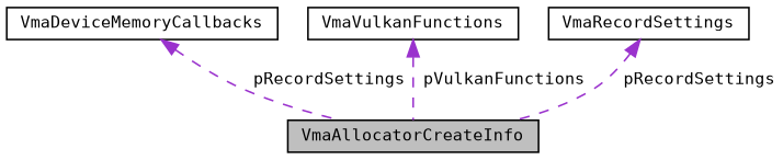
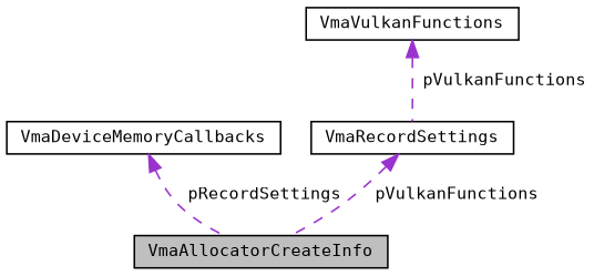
  digraph {
    fontname="DejaVu Sans Mono"
    node [color=black fillcolor=white fontname="DejaVu Sans Mono" fontsize=10 shape=record style=filled]
    edge [color=darkorchid3 dir=back fontname="DejaVu Sans Mono" fontsize=10 labelfontname=Helvetica labelfontsize=10 style=dashed]
    n1 [fillcolor=grey75 fontcolor=black height=0.2 label=VmaAllocatorCreateInfo width=0.4]
    n2 [height=0.2 label=VmaDeviceMemoryCallbacks width=0.4]
    n3 [height=0.2 label=VmaVulkanFunctions width=0.4]
    n4 [height=0.2 label=VmaRecordSettings width=0.4]
    n2 -> n1 [label=" pRecordSettings"]
-   n3 -> n1 [label=" pVulkanFunctions"]
-   n4 -> n1 [label=" pRecordSettings"]
+   n3 -> n4 [label=" pVulkanFunctions"]
+   n4 -> n1 [label=" pVulkanFunctions"]
  }
